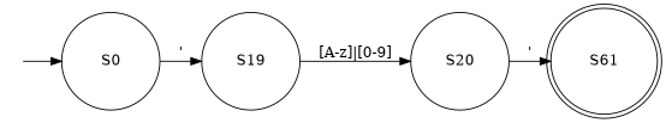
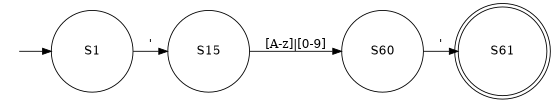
  digraph {
    rankdir=LR
    node [fixedsize=true fontsize=14 margin=2 shape=circle]
-   n1 [label=S0 width=1.3]
-   n2 [label=S19 width=1.3]
-   n3 [label=S20 width=1.3]
+   n1 [label=S1 width=1.3]
+   n2 [label=S15 width=1.3]
+   n3 [label=S60 width=1.3]
    n4 [label=S61 shape=doublecircle width=1.3]
    n5 [label=S21 shape=point style=invis width=0.25]
    n1 -> n2 [label="'"]
    n2 -> n3 [label="[A-z]|[0-9]"]
    n3 -> n4 [label="'"]
    n5 -> n1
  }
